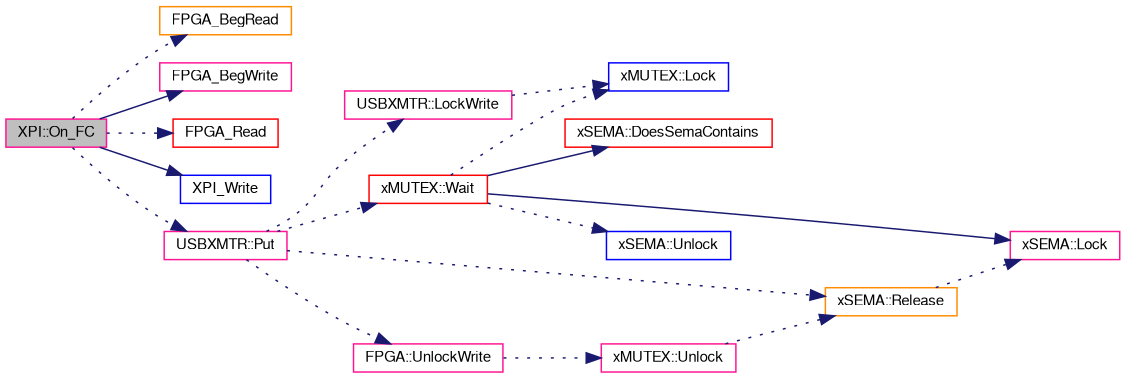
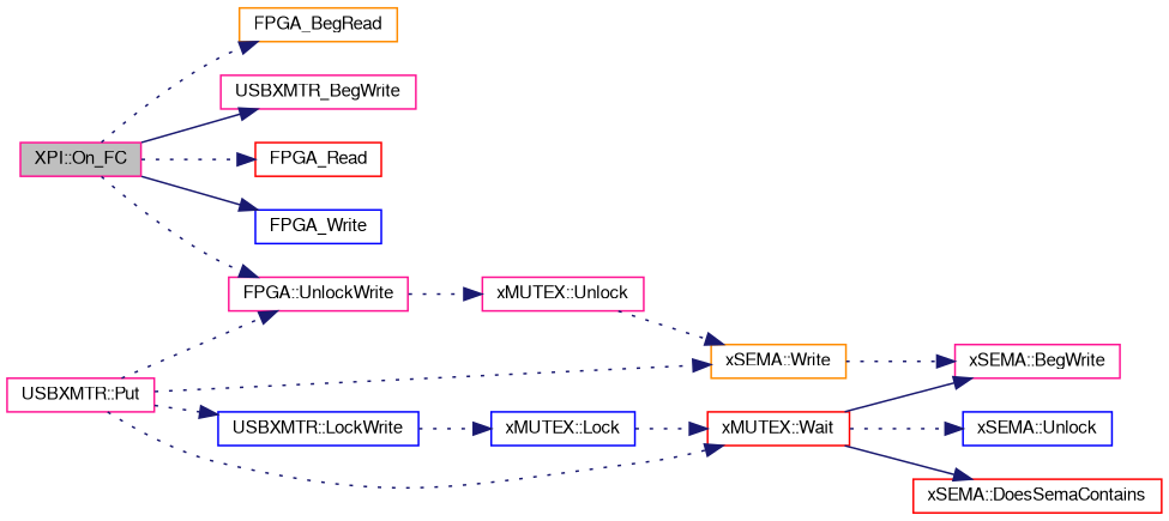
  digraph {
    rankdir=LR
    node [color=deeppink fontname=FreeSans fontsize=10 shape=record]
    edge [color=midnightblue fontname=FreeSans fontsize=10 labelfontname=FreeSans labelfontsize=10 style=dotted]
    n1 [fillcolor=grey75 fontcolor=black height=0.2 label="XPI::On_FC" style=filled width=0.4]
    n2 [color=darkorange height=0.2 label=FPGA_BegRead width=0.4]
-   n3 [height=0.2 label=FPGA_BegWrite width=0.4]
+   n3 [height=0.2 label=USBXMTR_BegWrite width=0.4]
    n4 [color=red height=0.2 label=FPGA_Read width=0.4]
-   n5 [color=blue height=0.2 label=XPI_Write width=0.4]
+   n5 [color=blue height=0.2 label=FPGA_Write width=0.4]
    n6 [height=0.2 label="USBXMTR::Put" width=0.4]
-   n7 [height=0.2 label="USBXMTR::LockWrite" width=0.4]
+   n7 [color=blue height=0.2 label="USBXMTR::LockWrite" width=0.4]
    n8 [color=red height=0.2 label="xMUTEX::Wait" width=0.4]
-   n9 [color=darkorange height=0.2 label="xSEMA::Release" width=0.4]
+   n9 [color=darkorange height=0.2 label="xSEMA::Write" width=0.4]
    n10 [height=0.2 label="FPGA::UnlockWrite" width=0.4]
    n11 [color=blue height=0.2 label="xMUTEX::Lock" width=0.4]
    n12 [color=red height=0.2 label="xSEMA::DoesSemaContains" width=0.4]
-   n13 [height=0.2 label="xSEMA::Lock" width=0.4]
+   n13 [height=0.2 label="xSEMA::BegWrite" width=0.4]
    n14 [color=blue height=0.2 label="xSEMA::Unlock" width=0.4]
    n15 [height=0.2 label="xMUTEX::Unlock" width=0.4]
    n1 -> n2
    n1 -> n3 [style=solid]
    n1 -> n4
    n1 -> n5 [style=solid]
-   n1 -> n6
+   n1 -> n10
    n6 -> n7
    n6 -> n8
    n6 -> n9
    n6 -> n10
    n7 -> n11
    n8 -> n12 [style=solid]
    n8 -> n13 [style=solid]
    n8 -> n14
    n9 -> n13
    n10 -> n15
-   n8 -> n11
+   n11 -> n8
    n15 -> n9
  }
